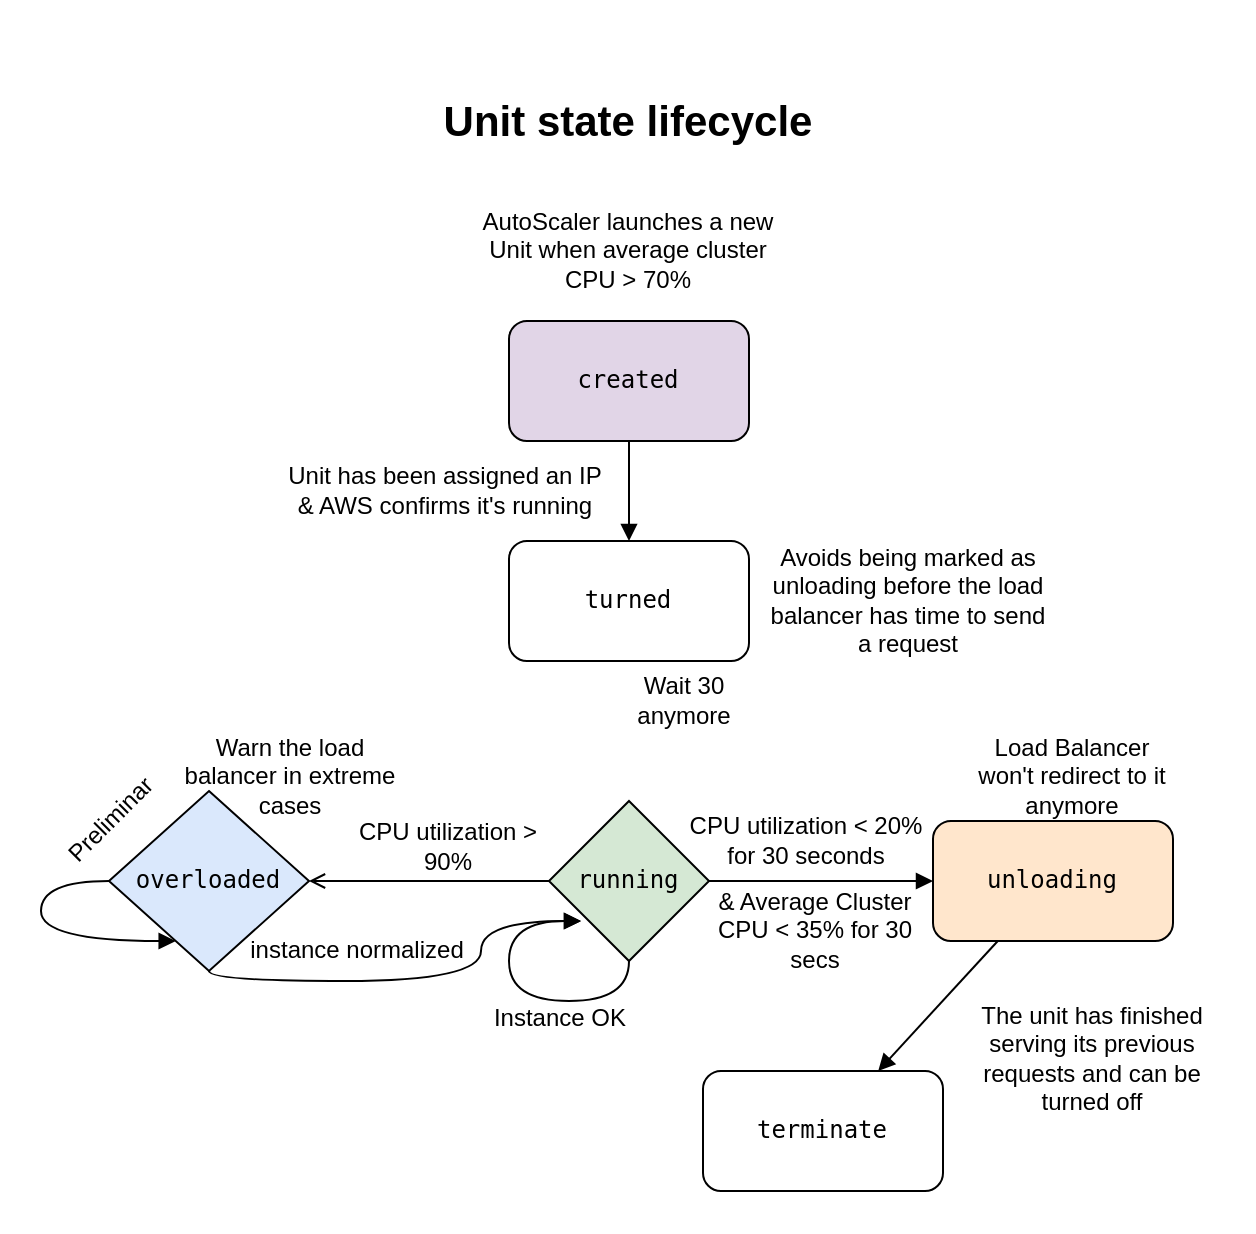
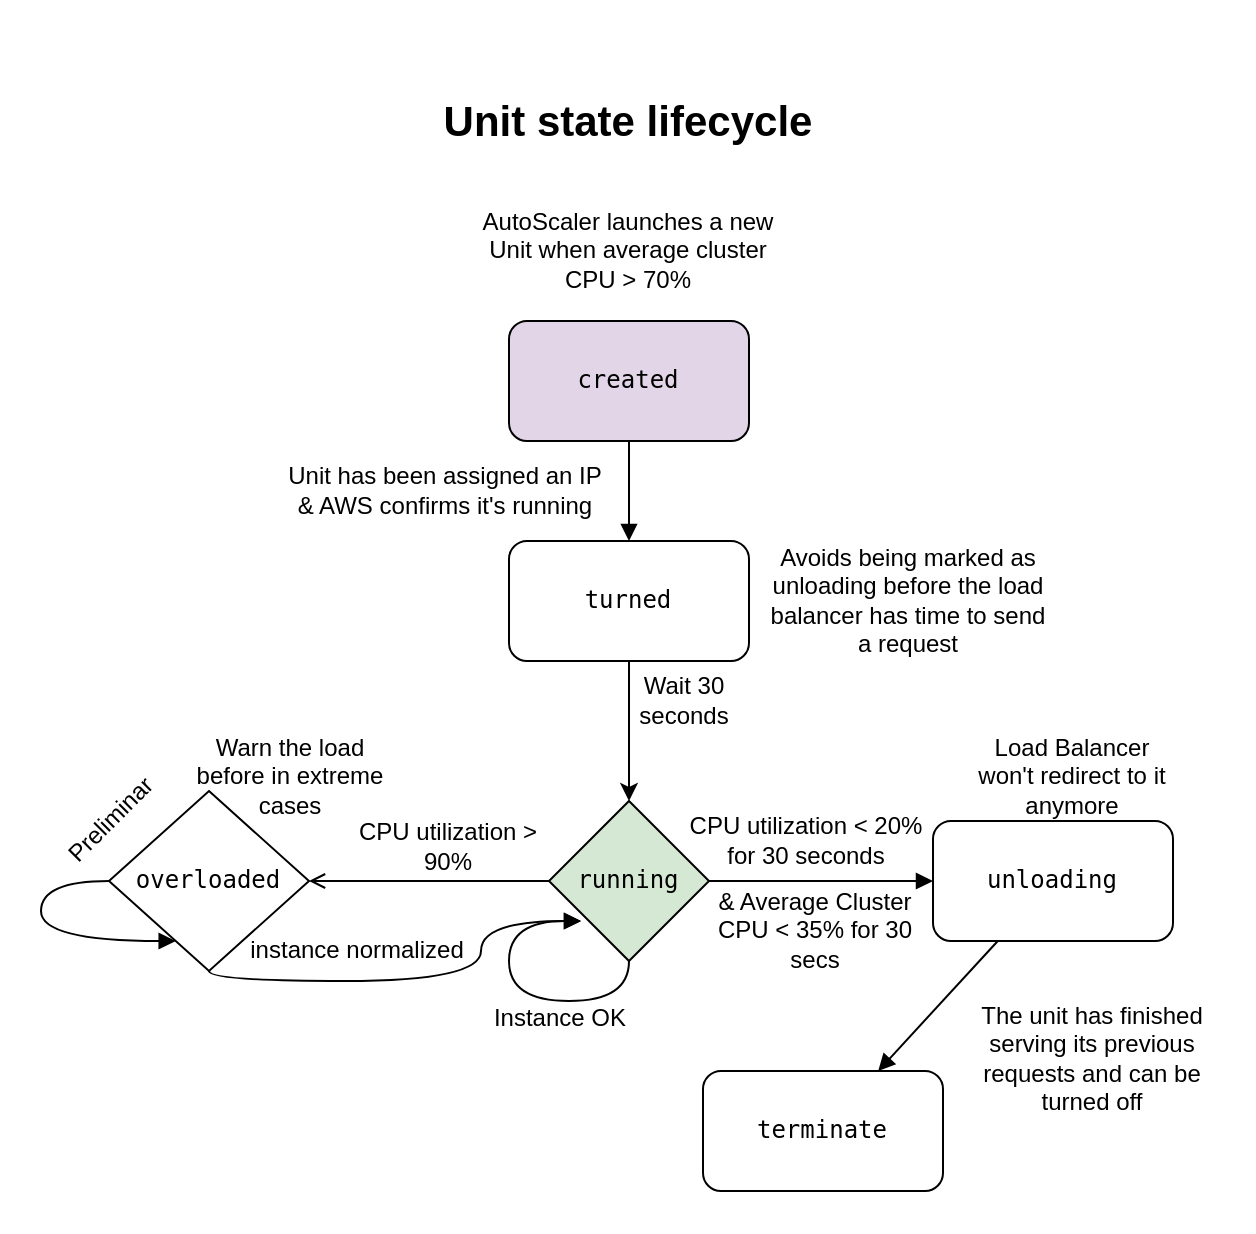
  <mxCell id="0" />
  <mxCell id="1" parent="0" />
  <mxCell id="2" value="&lt;font style=&quot;font-size: 21px;&quot;&gt;&lt;b style=&quot;font-size: 21px;&quot;&gt;Unit state lifecycle&lt;/b&gt;&lt;/font&gt;" style="text;html=1;strokeColor=none;fillColor=none;align=center;verticalAlign=middle;whiteSpace=wrap;rounded=0;fontSize=21;" parent="1" vertex="1"><mxGeometry x="139" y="20" width="350" height="80" as="geometry" /></mxCell>
  <mxCell id="3" value="Unit has been assigned an IP&lt;br&gt;&amp;amp; AWS confirms it's running" style="text;html=1;strokeColor=none;fillColor=none;align=center;verticalAlign=middle;whiteSpace=wrap;rounded=0;" parent="1" vertex="1"><mxGeometry x="130" y="220" width="185" height="50" as="geometry" /></mxCell>
  <mxCell id="4" value="AutoScaler launches a new Unit when average cluster CPU &amp;gt; 70%" style="text;html=1;strokeColor=none;fillColor=none;align=center;verticalAlign=middle;whiteSpace=wrap;rounded=0;" parent="1" vertex="1"><mxGeometry x="238" y="100" width="152" height="50" as="geometry" /></mxCell>
+ <mxCell id="5" style="edgeStyle=orthogonalEdgeStyle;rounded=0;orthogonalLoop=1;jettySize=auto;html=1;entryX=0.5;entryY=0;entryDx=0;entryDy=0;" parent="1" source="6" target="13" edge="1"><mxGeometry relative="1" as="geometry"><mxPoint x="315" y="410" as="targetPoint" /></mxGeometry></mxCell>
  <mxCell id="6" value="&lt;pre&gt;turned&lt;/pre&gt;" style="rounded=1;whiteSpace=wrap;html=1;" parent="1" vertex="1"><mxGeometry x="254" y="270" width="120" height="60" as="geometry" /></mxCell>
- <mxCell id="7" value="Wait 30 anymore" style="text;html=1;strokeColor=none;fillColor=none;align=center;verticalAlign=middle;whiteSpace=wrap;rounded=0;" parent="1" vertex="1"><mxGeometry x="300" y="330" width="84" height="40" as="geometry" /></mxCell>
+ <mxCell id="7" value="Wait 30 seconds" style="text;html=1;strokeColor=none;fillColor=none;align=center;verticalAlign=middle;whiteSpace=wrap;rounded=0;" parent="1" vertex="1"><mxGeometry x="300" y="330" width="84" height="40" as="geometry" /></mxCell>
  <mxCell id="8" style="edgeStyle=orthogonalEdgeStyle;rounded=0;orthogonalLoop=1;jettySize=auto;html=1;entryX=0.5;entryY=0;entryDx=0;entryDy=0;endArrow=block;endFill=1;" parent="1" source="9" target="6" edge="1"><mxGeometry relative="1" as="geometry" /></mxCell>
  <mxCell id="9" value="&lt;pre&gt;created&lt;/pre&gt;" style="rounded=1;whiteSpace=wrap;html=1;fillColor=#e1d5e7;" parent="1" vertex="1"><mxGeometry x="254" y="160" width="120" height="60" as="geometry" /></mxCell>
  <mxCell id="10" value="" style="edgeStyle=orthogonalEdgeStyle;rounded=0;orthogonalLoop=1;jettySize=auto;html=1;endArrow=block;endFill=1;" parent="1" source="13" target="15" edge="1"><mxGeometry relative="1" as="geometry" /></mxCell>
  <mxCell id="11" value="" style="edgeStyle=orthogonalEdgeStyle;rounded=0;orthogonalLoop=1;jettySize=auto;html=1;endArrow=open;endFill=1;entryX=1;entryY=0.5;entryDx=0;entryDy=0;" parent="1" source="13" target="29" edge="1"><mxGeometry relative="1" as="geometry"><mxPoint x="160" y="440" as="targetPoint" /></mxGeometry></mxCell>
  <mxCell id="12" style="edgeStyle=orthogonalEdgeStyle;orthogonalLoop=1;jettySize=auto;html=1;exitX=0.5;exitY=1;exitDx=0;exitDy=0;endArrow=block;endFill=1;curved=1;" parent="1" source="13" edge="1"><mxGeometry relative="1" as="geometry"><mxPoint x="290" y="460" as="targetPoint" /><Array as="points"><mxPoint x="314" y="500" /><mxPoint x="254" y="500" /><mxPoint x="254" y="460" /></Array></mxGeometry></mxCell>
  <mxCell id="13" value="&lt;pre&gt;running&lt;/pre&gt;" style="rhombus;whiteSpace=wrap;html=1;fillColor=#d5e8d4;" parent="1" vertex="1"><mxGeometry x="274" y="400" width="80" height="80" as="geometry" /></mxCell>
  <mxCell id="14" style="rounded=0;orthogonalLoop=1;jettySize=auto;html=1;endArrow=block;endFill=1;" parent="1" source="15" target="19" edge="1"><mxGeometry relative="1" as="geometry" /></mxCell>
- <mxCell id="15" value="&lt;pre&gt;unloading&lt;/pre&gt;" style="rounded=1;whiteSpace=wrap;html=1;fillColor=#ffe6cc;" parent="1" vertex="1"><mxGeometry x="466" y="410" width="120" height="60" as="geometry" /></mxCell>
+ <mxCell id="15" value="&lt;pre&gt;unloading&lt;/pre&gt;" style="rounded=1;whiteSpace=wrap;html=1;" parent="1" vertex="1"><mxGeometry x="466" y="410" width="120" height="60" as="geometry" /></mxCell>
  <mxCell id="16" value="CPU utilization &amp;lt; 20%&lt;br&gt;for 30 seconds" style="text;html=1;strokeColor=none;fillColor=none;align=center;verticalAlign=middle;whiteSpace=wrap;rounded=0;" parent="1" vertex="1"><mxGeometry x="340" y="400" width="126" height="40" as="geometry" /></mxCell>
  <mxCell id="17" value="Avoids being&amp;nbsp;marked as&lt;br&gt;unloading before the load balancer has time to send a request" style="text;html=1;strokeColor=none;fillColor=none;align=center;verticalAlign=middle;whiteSpace=wrap;rounded=0;" parent="1" vertex="1"><mxGeometry x="384" y="270" width="140" height="60" as="geometry" /></mxCell>
  <mxCell id="18" style="edgeStyle=orthogonalEdgeStyle;curved=1;orthogonalLoop=1;jettySize=auto;html=1;endArrow=block;endFill=1;exitX=0.5;exitY=1;exitDx=0;exitDy=0;" parent="1" source="29" edge="1"><mxGeometry relative="1" as="geometry"><mxPoint x="290" y="460" as="targetPoint" /><mxPoint x="100.034" y="470" as="sourcePoint" /><Array as="points"><mxPoint x="104" y="490" /><mxPoint x="240" y="490" /><mxPoint x="240" y="460" /></Array></mxGeometry></mxCell>
  <mxCell id="19" value="&lt;pre&gt;terminate&lt;/pre&gt;" style="rounded=1;whiteSpace=wrap;html=1;" parent="1" vertex="1"><mxGeometry x="351" y="535" width="120" height="60" as="geometry" /></mxCell>
  <mxCell id="20" value="&amp;amp; Average Cluster CPU &amp;lt; 35% for 30 secs" style="text;html=1;strokeColor=none;fillColor=none;align=center;verticalAlign=middle;whiteSpace=wrap;rounded=0;" parent="1" vertex="1"><mxGeometry x="354" y="440" width="107" height="50" as="geometry" /></mxCell>
  <mxCell id="21" value="The unit has finished serving its previous requests and can be turned off" style="text;html=1;strokeColor=none;fillColor=none;align=center;verticalAlign=middle;whiteSpace=wrap;rounded=0;" parent="1" vertex="1"><mxGeometry x="486" y="499" width="120" height="60" as="geometry" /></mxCell>
  <mxCell id="22" value="Load Balancer won't redirect to it anymore" style="text;html=1;strokeColor=none;fillColor=none;align=center;verticalAlign=middle;whiteSpace=wrap;rounded=0;" parent="1" vertex="1"><mxGeometry x="486" y="348" width="100" height="80" as="geometry" /></mxCell>
- <mxCell id="23" value="Warn the load balancer in extreme cases" style="text;html=1;strokeColor=none;fillColor=none;align=center;verticalAlign=middle;whiteSpace=wrap;rounded=0;" parent="1" vertex="1"><mxGeometry x="90" y="368" width="110" height="40" as="geometry" /></mxCell>
+ <mxCell id="23" value="Warn the load before in extreme cases" style="text;html=1;strokeColor=none;fillColor=none;align=center;verticalAlign=middle;whiteSpace=wrap;rounded=0;" parent="1" vertex="1"><mxGeometry x="90" y="368" width="110" height="40" as="geometry" /></mxCell>
  <mxCell id="24" value="CPU utilization &amp;gt; 90%" style="text;html=1;strokeColor=none;fillColor=none;align=center;verticalAlign=middle;whiteSpace=wrap;rounded=0;" parent="1" vertex="1"><mxGeometry x="174" y="408" width="100" height="30" as="geometry" /></mxCell>
  <mxCell id="25" value="Preliminar" style="text;html=1;align=center;verticalAlign=middle;resizable=0;points=[];autosize=1;strokeColor=none;rotation=-45;" parent="1" vertex="1"><mxGeometry x="20" y="400" width="70" height="20" as="geometry" /></mxCell>
  <mxCell id="26" value="Instance OK" style="text;html=1;strokeColor=none;fillColor=none;align=center;verticalAlign=middle;whiteSpace=wrap;rounded=0;" parent="1" vertex="1"><mxGeometry x="240" y="499" width="80" height="20" as="geometry" /></mxCell>
  <mxCell id="27" value="instance normalized" style="text;html=1;align=center;verticalAlign=middle;resizable=0;points=[];autosize=1;strokeColor=none;rotation=0;" parent="1" vertex="1"><mxGeometry x="118" y="465" width="120" height="20" as="geometry" /></mxCell>
  <mxCell id="28" style="edgeStyle=orthogonalEdgeStyle;curved=1;orthogonalLoop=1;jettySize=auto;html=1;exitX=0;exitY=0.5;exitDx=0;exitDy=0;fontSize=21;endArrow=block;endFill=1;" parent="1" source="29" target="29" edge="1"><mxGeometry relative="1" as="geometry"><mxPoint x="50" y="470" as="targetPoint" /><Array as="points"><mxPoint x="20" y="440" /><mxPoint x="20" y="470" /></Array></mxGeometry></mxCell>
- <mxCell id="29" value="&lt;pre style=&quot;font-size: 12px&quot;&gt;overloaded&lt;/pre&gt;" style="rhombus;whiteSpace=wrap;html=1;fontSize=21;fillColor=#dae8fc;" parent="1" vertex="1"><mxGeometry x="54" y="395" width="100" height="90" as="geometry" /></mxCell>
+ <mxCell id="29" value="&lt;pre style=&quot;font-size: 12px&quot;&gt;overloaded&lt;/pre&gt;" style="rhombus;whiteSpace=wrap;html=1;fontSize=21;" parent="1" vertex="1"><mxGeometry x="54" y="395" width="100" height="90" as="geometry" /></mxCell>
